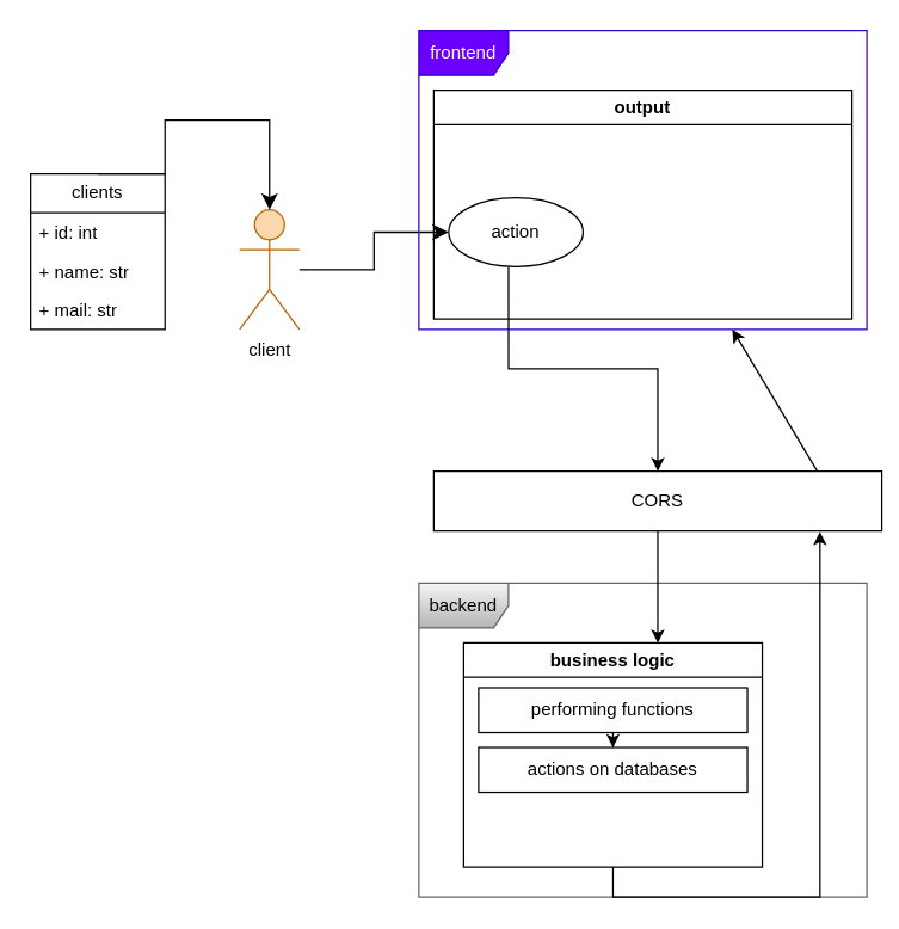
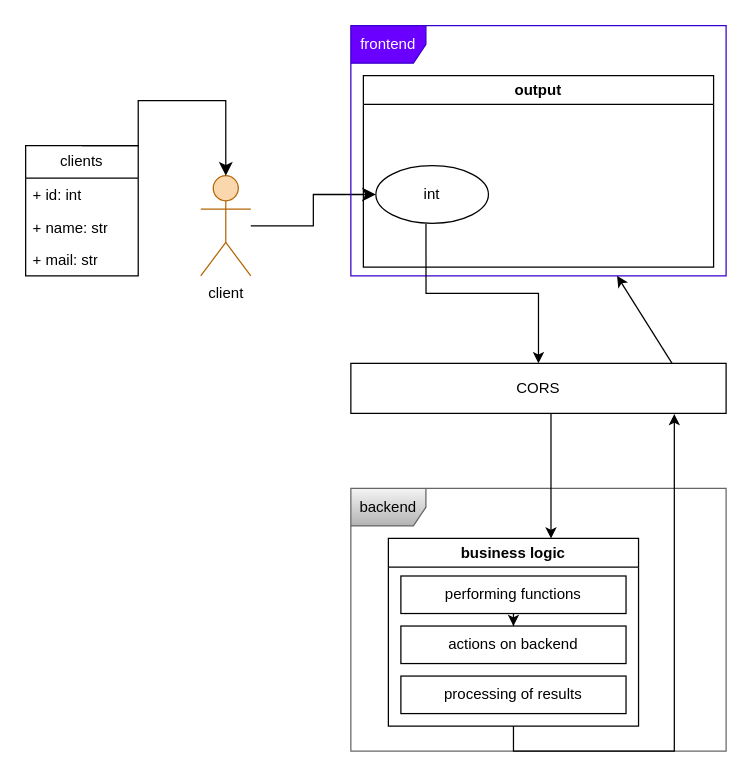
  <mxCell id="0" />
  <mxCell id="1" parent="0" />
  <mxCell id="2" value="&lt;div&gt;client&lt;/div&gt;" style="shape=umlActor;verticalLabelPosition=bottom;verticalAlign=top;html=1;fillColor=#fad7ac;strokeColor=#b46504;" vertex="1" parent="1"><mxGeometry x="160" y="140" width="40" height="80" as="geometry" /></mxCell>
  <mxCell id="3" value="" style="edgeStyle=elbowEdgeStyle;elbow=horizontal;endArrow=classic;html=1;curved=0;rounded=0;endSize=8;startSize=8;entryX=0;entryY=0.5;entryDx=0;entryDy=0;" edge="1" parent="1" target="22"><mxGeometry width="50" height="50" relative="1" as="geometry"><mxPoint x="200" y="180" as="sourcePoint" /><mxPoint x="320" y="110" as="targetPoint" /></mxGeometry></mxCell>
  <mxCell id="4" value="" style="edgeStyle=segmentEdgeStyle;endArrow=classic;html=1;curved=0;rounded=0;endSize=8;startSize=8;entryX=0.5;entryY=0;entryDx=0;entryDy=0;entryPerimeter=0;exitX=0.5;exitY=0;exitDx=0;exitDy=0;" edge="1" parent="1" source="6" target="2"><mxGeometry width="50" height="50" relative="1" as="geometry"><mxPoint x="79.6" y="103.652" as="sourcePoint" /><mxPoint x="174.28" y="117.92" as="targetPoint" /><Array as="points"><mxPoint x="110" y="116" /><mxPoint x="110" y="80" /><mxPoint x="180" y="80" /></Array></mxGeometry></mxCell>
  <mxCell id="5" value="frontend" style="shape=umlFrame;whiteSpace=wrap;html=1;pointerEvents=0;fillColor=#6a00ff;fontColor=#ffffff;strokeColor=#3700CC;" vertex="1" parent="1"><mxGeometry x="280" y="20" width="300" height="200" as="geometry" /></mxCell>
  <mxCell id="6" value="clients" style="swimlane;fontStyle=0;childLayout=stackLayout;horizontal=1;startSize=26;fillColor=none;horizontalStack=0;resizeParent=1;resizeParentMax=0;resizeLast=0;collapsible=1;marginBottom=0;whiteSpace=wrap;html=1;" vertex="1" parent="1"><mxGeometry x="20" y="116" width="90" height="104" as="geometry"><mxRectangle x="80" y="340" width="100" height="30" as="alternateBounds" /></mxGeometry></mxCell>
  <mxCell id="7" value="&lt;div&gt;+ id: int&lt;/div&gt;&lt;div&gt;&lt;br&gt;&lt;/div&gt;" style="text;strokeColor=none;fillColor=none;align=left;verticalAlign=top;spacingLeft=4;spacingRight=4;overflow=hidden;rotatable=0;points=[[0,0.5],[1,0.5]];portConstraint=eastwest;whiteSpace=wrap;html=1;" vertex="1" parent="6"><mxGeometry y="26" width="90" height="26" as="geometry" /></mxCell>
  <mxCell id="8" value="&lt;div&gt;+ name: str&lt;/div&gt;&lt;div&gt;&lt;br&gt;&lt;/div&gt;" style="text;strokeColor=none;fillColor=none;align=left;verticalAlign=top;spacingLeft=4;spacingRight=4;overflow=hidden;rotatable=0;points=[[0,0.5],[1,0.5]];portConstraint=eastwest;whiteSpace=wrap;html=1;" vertex="1" parent="6"><mxGeometry y="52" width="90" height="26" as="geometry" /></mxCell>
  <mxCell id="9" value="&lt;div&gt;+ mail: str&lt;/div&gt;&lt;div&gt;&lt;br&gt;&lt;/div&gt;" style="text;strokeColor=none;fillColor=none;align=left;verticalAlign=top;spacingLeft=4;spacingRight=4;overflow=hidden;rotatable=0;points=[[0,0.5],[1,0.5]];portConstraint=eastwest;whiteSpace=wrap;html=1;" vertex="1" parent="6"><mxGeometry y="78" width="90" height="26" as="geometry" /></mxCell>
  <mxCell id="10" value="backend" style="shape=umlFrame;whiteSpace=wrap;html=1;pointerEvents=0;fillColor=#f5f5f5;gradientColor=#b3b3b3;strokeColor=#666666;" vertex="1" parent="1"><mxGeometry x="280" y="390" width="300" height="210" as="geometry" /></mxCell>
  <mxCell id="11" value="" style="edgeStyle=orthogonalEdgeStyle;rounded=0;orthogonalLoop=1;jettySize=auto;html=1;exitX=0.445;exitY=1.014;exitDx=0;exitDy=0;exitPerimeter=0;" edge="1" parent="1" source="22" target="13"><mxGeometry relative="1" as="geometry"><mxPoint x="359.96" y="130.01" as="sourcePoint" /><mxPoint x="360" y="280" as="targetPoint" /><Array as="points" /></mxGeometry></mxCell>
  <mxCell id="12" value="" style="edgeStyle=orthogonalEdgeStyle;rounded=0;orthogonalLoop=1;jettySize=auto;html=1;" edge="1" parent="1" source="13" target="14"><mxGeometry relative="1" as="geometry"><mxPoint x="372.484" y="425" as="targetPoint" /><Array as="points"><mxPoint x="440" y="360" /><mxPoint x="440" y="360" /></Array></mxGeometry></mxCell>
- <mxCell id="13" value="CORS" style="html=1;whiteSpace=wrap;" vertex="1" parent="1"><mxGeometry x="290" y="315" width="300" height="40" as="geometry" /></mxCell>
+ <mxCell id="13" value="CORS" style="html=1;whiteSpace=wrap;" vertex="1" parent="1"><mxGeometry x="280" y="290" width="300" height="40" as="geometry" /></mxCell>
  <mxCell id="14" value="business logic" style="swimlane;whiteSpace=wrap;html=1;" vertex="1" parent="1"><mxGeometry x="310" y="430" width="200" height="150" as="geometry"><mxRectangle x="390" y="530" width="120" height="30" as="alternateBounds" /></mxGeometry></mxCell>
  <mxCell id="15" value="" style="edgeStyle=orthogonalEdgeStyle;rounded=0;orthogonalLoop=1;jettySize=auto;html=1;" edge="1" parent="14" source="16" target="18"><mxGeometry relative="1" as="geometry"><mxPoint x="100" y="150" as="targetPoint" /></mxGeometry></mxCell>
  <mxCell id="16" value="&lt;span style=&quot;white-space: pre-wrap;&quot; data-src-align=&quot;0:10&quot; class=&quot;EzKURWReUAB5oZgtQNkl&quot;&gt;performing&lt;/span&gt;&lt;span style=&quot;white-space: pre-wrap;&quot;&gt; &lt;/span&gt;&lt;span style=&quot;white-space: pre-wrap;&quot; data-src-align=&quot;11:7&quot; class=&quot;EzKURWReUAB5oZgtQNkl&quot;&gt;functions&lt;/span&gt;" style="rounded=0;whiteSpace=wrap;html=1;" vertex="1" parent="14"><mxGeometry x="10" y="30" width="180" height="30" as="geometry" /></mxCell>
  <mxCell id="17" style="edgeStyle=orthogonalEdgeStyle;rounded=0;orthogonalLoop=1;jettySize=auto;html=1;exitX=0.5;exitY=1;exitDx=0;exitDy=0;" edge="1" parent="14" source="16" target="16"><mxGeometry relative="1" as="geometry" /></mxCell>
- <mxCell id="18" value="&lt;span style=&quot;white-space: pre-wrap;&quot; data-src-align=&quot;0:8&quot; class=&quot;EzKURWReUAB5oZgtQNkl&quot;&gt;actions&lt;/span&gt;&lt;span style=&quot;white-space: pre-wrap;&quot;&gt; &lt;/span&gt;&lt;span style=&quot;white-space: pre-wrap;&quot; data-src-align=&quot;9:3&quot; class=&quot;EzKURWReUAB5oZgtQNkl&quot;&gt;on&lt;/span&gt;&lt;span style=&quot;white-space: pre-wrap;&quot;&gt; &lt;/span&gt;&lt;span style=&quot;white-space: pre-wrap;&quot; data-src-align=&quot;13:13&quot; class=&quot;EzKURWReUAB5oZgtQNkl&quot;&gt;databases&lt;/span&gt;" style="rounded=0;whiteSpace=wrap;html=1;" vertex="1" parent="14"><mxGeometry x="10" y="70" width="180" height="30" as="geometry" /></mxCell>
+ <mxCell id="18" value="&lt;span style=&quot;white-space: pre-wrap;&quot; data-src-align=&quot;0:8&quot; class=&quot;EzKURWReUAB5oZgtQNkl&quot;&gt;actions&lt;/span&gt;&lt;span style=&quot;white-space: pre-wrap;&quot;&gt; &lt;/span&gt;&lt;span style=&quot;white-space: pre-wrap;&quot; data-src-align=&quot;9:3&quot; class=&quot;EzKURWReUAB5oZgtQNkl&quot;&gt;on&lt;/span&gt;&lt;span style=&quot;white-space: pre-wrap;&quot;&gt; &lt;/span&gt;&lt;span style=&quot;white-space: pre-wrap;&quot; data-src-align=&quot;13:13&quot; class=&quot;EzKURWReUAB5oZgtQNkl&quot;&gt;backend&lt;/span&gt;" style="rounded=0;whiteSpace=wrap;html=1;" vertex="1" parent="14"><mxGeometry x="10" y="70" width="180" height="30" as="geometry" /></mxCell>
+ <mxCell id="19" value="&lt;span style=&quot;white-space: pre-wrap;&quot; data-src-align=&quot;0:9&quot; class=&quot;EzKURWReUAB5oZgtQNkl&quot;&gt;processing&lt;/span&gt;&lt;span style=&quot;white-space: pre-wrap;&quot;&gt; of &lt;/span&gt;&lt;span style=&quot;white-space: pre-wrap;&quot; data-src-align=&quot;10:11&quot; class=&quot;EzKURWReUAB5oZgtQNkl&quot;&gt;results&lt;/span&gt;" style="rounded=0;whiteSpace=wrap;html=1;" vertex="1" parent="14"><mxGeometry x="10" y="110" width="180" height="30" as="geometry" /></mxCell>
  <mxCell id="20" style="edgeStyle=orthogonalEdgeStyle;rounded=0;orthogonalLoop=1;jettySize=auto;html=1;exitX=0.5;exitY=1;exitDx=0;exitDy=0;entryX=0.862;entryY=1.013;entryDx=0;entryDy=0;entryPerimeter=0;" edge="1" parent="1" source="14" target="13"><mxGeometry relative="1" as="geometry" /></mxCell>
  <mxCell id="21" value="output" style="swimlane;whiteSpace=wrap;html=1;" vertex="1" parent="1"><mxGeometry x="290" y="60" width="280" height="153" as="geometry" /></mxCell>
- <mxCell id="22" value="action" style="ellipse;whiteSpace=wrap;html=1;" vertex="1" parent="21"><mxGeometry x="10" y="72" width="90" height="46" as="geometry" /></mxCell>
+ <mxCell id="22" value="int" style="ellipse;whiteSpace=wrap;html=1;" vertex="1" parent="21"><mxGeometry x="10" y="72" width="90" height="46" as="geometry" /></mxCell>
  <mxCell id="23" value="" style="endArrow=classic;html=1;rounded=0;exitX=0.856;exitY=0;exitDx=0;exitDy=0;exitPerimeter=0;" edge="1" parent="1" source="13" target="5"><mxGeometry width="50" height="50" relative="1" as="geometry"><mxPoint x="537" y="292" as="sourcePoint" /><mxPoint x="530" y="210" as="targetPoint" /></mxGeometry></mxCell>
